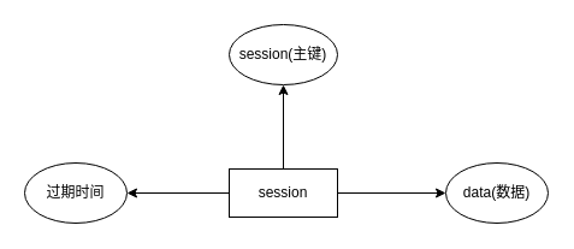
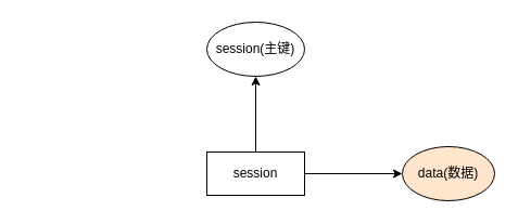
  <mxCell id="0" />
  <mxCell id="1" parent="0" />
  <mxCell id="2" value="" style="edgeStyle=orthogonalEdgeStyle;rounded=0;orthogonalLoop=1;jettySize=auto;html=1;" edge="1" parent="1" source="5" target="7"><mxGeometry relative="1" as="geometry" /></mxCell>
  <mxCell id="3" style="edgeStyle=orthogonalEdgeStyle;rounded=0;orthogonalLoop=1;jettySize=auto;html=1;exitX=0.5;exitY=0;exitDx=0;exitDy=0;" edge="1" parent="1" source="5" target="6"><mxGeometry relative="1" as="geometry" /></mxCell>
- <mxCell id="4" style="edgeStyle=orthogonalEdgeStyle;rounded=0;orthogonalLoop=1;jettySize=auto;html=1;exitX=0;exitY=0.5;exitDx=0;exitDy=0;entryX=1;entryY=0.5;entryDx=0;entryDy=0;" edge="1" parent="1" source="5" target="8"><mxGeometry relative="1" as="geometry" /></mxCell>
  <mxCell id="5" value="session" style="rounded=0;whiteSpace=wrap;html=1;" vertex="1" parent="1"><mxGeometry x="190" y="140" width="90" height="40" as="geometry" /></mxCell>
  <mxCell id="6" value="session(主键)" style="ellipse;whiteSpace=wrap;html=1;" vertex="1" parent="1"><mxGeometry x="190" y="20" width="90" height="50" as="geometry" /></mxCell>
- <mxCell id="7" value="data(数据)" style="ellipse;whiteSpace=wrap;html=1;rounded=0;" vertex="1" parent="1"><mxGeometry x="370" y="135" width="85" height="50" as="geometry" /></mxCell>
- <mxCell id="8" value="过期时间" style="ellipse;whiteSpace=wrap;html=1;rounded=0;" vertex="1" parent="1"><mxGeometry x="20" y="135" width="85" height="50" as="geometry" /></mxCell>
+ <mxCell id="7" value="data(数据)" style="ellipse;whiteSpace=wrap;html=1;rounded=0;fillColor=#ffe6cc;" vertex="1" parent="1"><mxGeometry x="370" y="135" width="85" height="50" as="geometry" /></mxCell>
